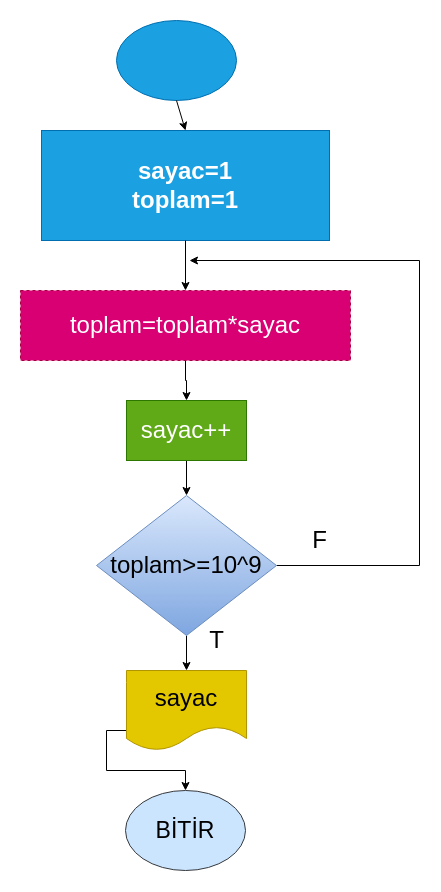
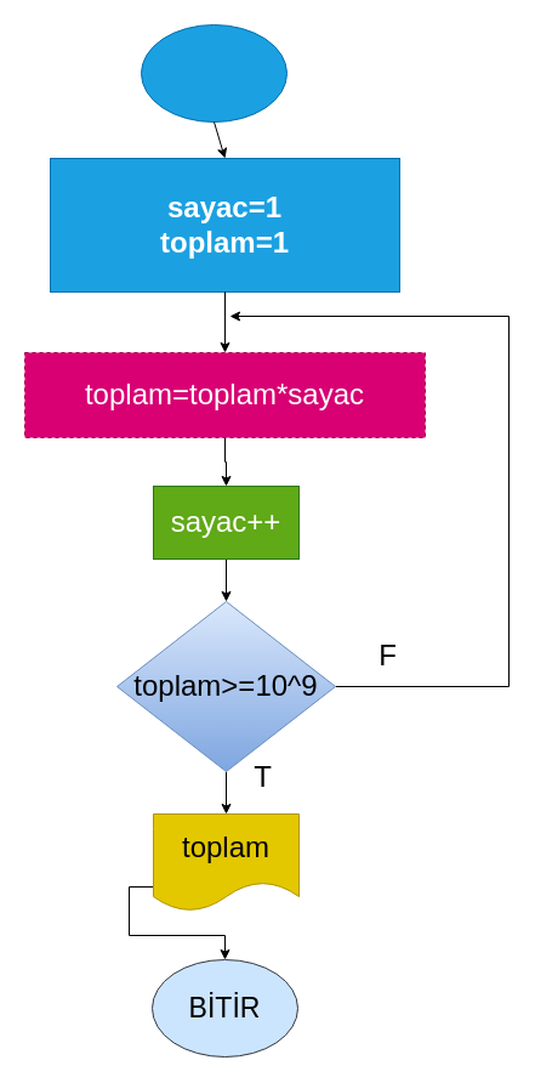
  <mxCell id="0" />
  <mxCell id="1" parent="0" />
  <mxCell id="2" value="" style="ellipse;whiteSpace=wrap;html=1;fillColor=#1ba1e2;strokeColor=#006EAF;fontColor=#ffffff;labelBackgroundColor=#4AC3FF;" vertex="1" parent="1"><mxGeometry x="116" y="20" width="120" height="80" as="geometry" /></mxCell>
  <mxCell id="3" value="" style="endArrow=classic;html=1;rounded=0;fontColor=#000000;exitX=0.5;exitY=1;exitDx=0;exitDy=0;entryX=0.5;entryY=0;entryDx=0;entryDy=0;" edge="1" parent="1" source="2" target="5"><mxGeometry width="50" height="50" relative="1" as="geometry"><mxPoint x="119" y="390" as="sourcePoint" /><mxPoint x="-49.5" y="260" as="targetPoint" /></mxGeometry></mxCell>
  <mxCell id="4" value="BİTİR" style="ellipse;whiteSpace=wrap;html=1;labelBackgroundColor=none;fontSize=23;fillColor=#cce5ff;strokeColor=#36393d;" vertex="1" parent="1"><mxGeometry x="125" y="790" width="120" height="80" as="geometry" /></mxCell>
  <mxCell id="5" value="&lt;b&gt;sayac=1&lt;br&gt;toplam=1&lt;br&gt;&lt;/b&gt;" style="rounded=0;whiteSpace=wrap;html=1;labelBackgroundColor=none;fontSize=24;fillColor=#1ba1e2;strokeColor=#006EAF;fontColor=#ffffff;" vertex="1" parent="1"><mxGeometry x="41" y="130" width="288" height="110" as="geometry" /></mxCell>
  <mxCell id="6" value="" style="endArrow=classic;html=1;rounded=0;fontSize=24;fontColor=#000000;entryX=0.5;entryY=0;entryDx=0;entryDy=0;exitX=0.5;exitY=1;exitDx=0;exitDy=0;" edge="1" parent="1" source="5" target="11"><mxGeometry width="50" height="50" relative="1" as="geometry"><mxPoint x="39" y="400" as="sourcePoint" /><mxPoint x="186" y="290" as="targetPoint" /></mxGeometry></mxCell>
  <mxCell id="7" style="edgeStyle=orthogonalEdgeStyle;rounded=0;orthogonalLoop=1;jettySize=auto;html=1;exitX=1;exitY=0.5;exitDx=0;exitDy=0;fontSize=24;fontColor=#000000;" edge="1" parent="1" source="9"><mxGeometry relative="1" as="geometry"><mxPoint x="189" y="260" as="targetPoint" /><Array as="points"><mxPoint x="419" y="565" /><mxPoint x="419" y="260" /></Array></mxGeometry></mxCell>
  <mxCell id="8" style="edgeStyle=orthogonalEdgeStyle;rounded=0;orthogonalLoop=1;jettySize=auto;html=1;exitX=0.5;exitY=1;exitDx=0;exitDy=0;fontSize=24;fontColor=#000000;" edge="1" parent="1" source="9" target="15"><mxGeometry relative="1" as="geometry" /></mxCell>
  <mxCell id="9" value="toplam&amp;gt;=10^9" style="rhombus;whiteSpace=wrap;html=1;labelBackgroundColor=none;fontSize=24;fillColor=#dae8fc;gradientColor=#7ea6e0;strokeColor=#6c8ebf;" vertex="1" parent="1"><mxGeometry x="96" y="495" width="180" height="140" as="geometry" /></mxCell>
  <mxCell id="10" style="edgeStyle=orthogonalEdgeStyle;rounded=0;orthogonalLoop=1;jettySize=auto;html=1;exitX=0.5;exitY=1;exitDx=0;exitDy=0;entryX=0.5;entryY=0;entryDx=0;entryDy=0;fontSize=24;fontColor=#000000;" edge="1" parent="1" source="11" target="13"><mxGeometry relative="1" as="geometry" /></mxCell>
  <mxCell id="11" value="toplam=toplam*sayac" style="rounded=0;whiteSpace=wrap;html=1;labelBackgroundColor=none;fontSize=24;fontColor=#ffffff;fillColor=#d80073;strokeColor=#A50040;dashed=1;" vertex="1" parent="1"><mxGeometry x="20" y="290" width="330" height="70" as="geometry" /></mxCell>
  <mxCell id="12" style="edgeStyle=orthogonalEdgeStyle;rounded=0;orthogonalLoop=1;jettySize=auto;html=1;exitX=0.5;exitY=1;exitDx=0;exitDy=0;entryX=0.5;entryY=0;entryDx=0;entryDy=0;fontSize=24;fontColor=#000000;" edge="1" parent="1" source="13" target="9"><mxGeometry relative="1" as="geometry" /></mxCell>
  <mxCell id="13" value="sayac++" style="rounded=0;whiteSpace=wrap;html=1;labelBackgroundColor=none;fontSize=24;fontColor=#ffffff;fillColor=#60a917;strokeColor=#2D7600;" vertex="1" parent="1"><mxGeometry x="126" y="400" width="120" height="60" as="geometry" /></mxCell>
  <mxCell id="14" style="edgeStyle=orthogonalEdgeStyle;rounded=0;orthogonalLoop=1;jettySize=auto;html=1;exitX=0;exitY=0.75;exitDx=0;exitDy=0;fontSize=24;fontColor=#000000;" edge="1" parent="1" source="15" target="4"><mxGeometry relative="1" as="geometry" /></mxCell>
- <mxCell id="15" value="sayac" style="shape=document;whiteSpace=wrap;html=1;boundedLbl=1;labelBackgroundColor=none;fontSize=24;fontColor=#000000;fillColor=#e3c800;strokeColor=#B09500;" vertex="1" parent="1"><mxGeometry x="126" y="670" width="120" height="80" as="geometry" /></mxCell>
+ <mxCell id="15" value="toplam" style="shape=document;whiteSpace=wrap;html=1;boundedLbl=1;labelBackgroundColor=none;fontSize=24;fontColor=#000000;fillColor=#e3c800;strokeColor=#B09500;" vertex="1" parent="1"><mxGeometry x="126" y="670" width="120" height="80" as="geometry" /></mxCell>
  <mxCell id="16" value="F" style="text;html=1;resizable=0;autosize=1;align=center;verticalAlign=middle;points=[];fillColor=none;strokeColor=none;rounded=0;labelBackgroundColor=none;fontSize=24;fontColor=#000000;" vertex="1" parent="1"><mxGeometry x="299" y="520" width="40" height="40" as="geometry" /></mxCell>
  <mxCell id="17" value="T" style="text;html=1;resizable=0;autosize=1;align=center;verticalAlign=middle;points=[];fillColor=none;strokeColor=none;rounded=0;labelBackgroundColor=none;fontSize=24;fontColor=#000000;" vertex="1" parent="1"><mxGeometry x="196" y="620" width="40" height="40" as="geometry" /></mxCell>
